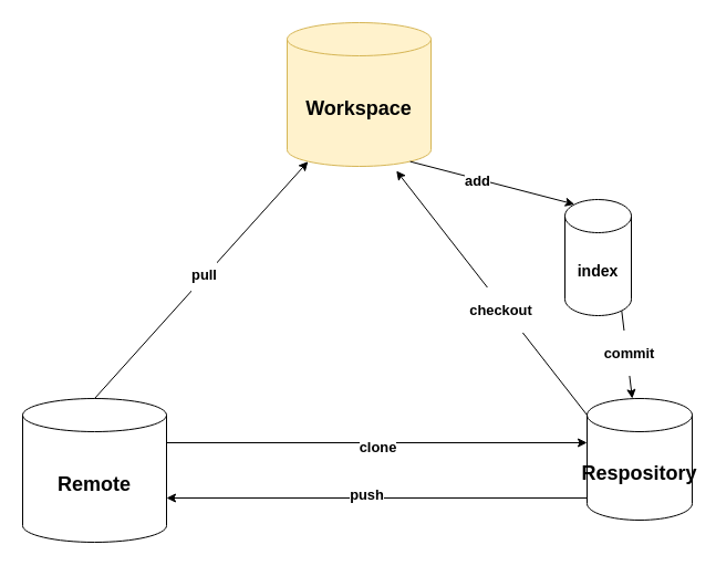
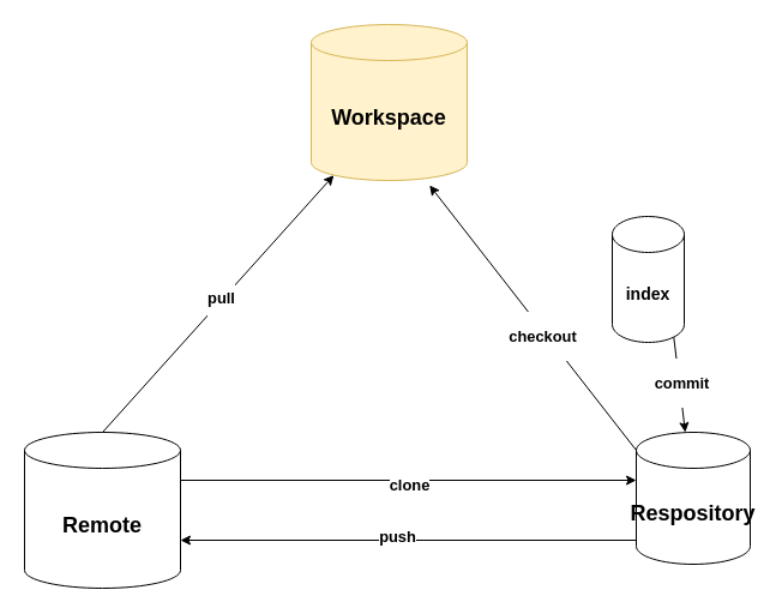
  <mxCell id="0" />
  <mxCell id="1" parent="0" />
  <mxCell id="2" value="&lt;h2 style=&quot;line-height: 130%;&quot;&gt;Workspace&lt;/h2&gt;" style="shape=cylinder3;whiteSpace=wrap;html=1;boundedLbl=1;backgroundOutline=1;size=15;fillColor=#fff2cc;strokeColor=#d6b656;" vertex="1" parent="1"><mxGeometry x="259" y="20" width="130" height="130" as="geometry" /></mxCell>
  <mxCell id="3" value="&lt;h2 style=&quot;line-height: 130%;&quot;&gt;Remote&lt;/h2&gt;" style="shape=cylinder3;whiteSpace=wrap;html=1;boundedLbl=1;backgroundOutline=1;size=15;" vertex="1" parent="1"><mxGeometry x="20" y="360" width="130" height="130" as="geometry" /></mxCell>
  <mxCell id="4" value="&lt;h2 style=&quot;line-height: 130%;&quot;&gt;Respository&lt;/h2&gt;" style="shape=cylinder3;whiteSpace=wrap;html=1;boundedLbl=1;backgroundOutline=1;size=15;" vertex="1" parent="1"><mxGeometry x="530" y="360" width="95" height="110" as="geometry" /></mxCell>
- <mxCell id="5" value="" style="endArrow=classic;html=1;rounded=0;exitX=0.855;exitY=1;exitDx=0;exitDy=-4.35;exitPerimeter=0;entryX=0.145;entryY=0;entryDx=0;entryDy=4.35;entryPerimeter=0;" edge="1" parent="1" source="2" target="7"><mxGeometry width="50" height="50" relative="1" as="geometry"><mxPoint x="360" y="60" as="sourcePoint" /><mxPoint x="460" y="210" as="targetPoint" /></mxGeometry></mxCell>
- <mxCell id="6" value="&lt;h3&gt;add&lt;/h3&gt;" style="edgeLabel;html=1;align=center;verticalAlign=middle;resizable=0;points=[];" vertex="1" connectable="0" parent="5"><mxGeometry x="-0.173" y="-1" relative="1" as="geometry"><mxPoint as="offset" /></mxGeometry></mxCell>
  <mxCell id="7" value="&lt;h3&gt;index&lt;/h3&gt;" style="shape=cylinder3;whiteSpace=wrap;html=1;boundedLbl=1;backgroundOutline=1;size=15;" vertex="1" parent="1"><mxGeometry x="510" y="180" width="60" height="105" as="geometry" /></mxCell>
  <mxCell id="8" value="" style="endArrow=classic;html=1;rounded=0;exitX=0.855;exitY=1;exitDx=0;exitDy=-4.35;exitPerimeter=0;" edge="1" parent="1" source="7" target="4"><mxGeometry width="50" height="50" relative="1" as="geometry"><mxPoint x="360" y="360" as="sourcePoint" /><mxPoint x="410" y="310" as="targetPoint" /></mxGeometry></mxCell>
  <mxCell id="9" value="&lt;h3&gt;commit&lt;/h3&gt;" style="edgeLabel;html=1;align=center;verticalAlign=middle;resizable=0;points=[];" vertex="1" connectable="0" parent="8"><mxGeometry x="-0.052" y="2" relative="1" as="geometry"><mxPoint as="offset" /></mxGeometry></mxCell>
  <mxCell id="10" value="" style="endArrow=classic;html=1;rounded=0;exitX=0;exitY=0;exitDx=0;exitDy=15;exitPerimeter=0;entryX=0.759;entryY=1.031;entryDx=0;entryDy=0;entryPerimeter=0;" edge="1" parent="1" source="4" target="2"><mxGeometry width="50" height="50" relative="1" as="geometry"><mxPoint x="360" y="360" as="sourcePoint" /><mxPoint x="410" y="310" as="targetPoint" /></mxGeometry></mxCell>
  <mxCell id="11" value="&lt;h3&gt;checkout&lt;/h3&gt;" style="edgeLabel;html=1;align=center;verticalAlign=middle;resizable=0;points=[];" vertex="1" connectable="0" parent="10"><mxGeometry x="-0.124" y="3" relative="1" as="geometry"><mxPoint as="offset" /></mxGeometry></mxCell>
  <mxCell id="12" value="" style="endArrow=classic;html=1;rounded=0;exitX=1;exitY=0;exitDx=0;exitDy=40;exitPerimeter=0;entryX=0;entryY=0;entryDx=0;entryDy=40;entryPerimeter=0;" edge="1" parent="1" source="3" target="4"><mxGeometry width="50" height="50" relative="1" as="geometry"><mxPoint x="360" y="360" as="sourcePoint" /><mxPoint x="410" y="310" as="targetPoint" /></mxGeometry></mxCell>
  <mxCell id="13" value="&lt;h3&gt;clone&lt;/h3&gt;" style="edgeLabel;html=1;align=center;verticalAlign=middle;resizable=0;points=[];" vertex="1" connectable="0" parent="12"><mxGeometry x="0.06" y="-3" relative="1" as="geometry"><mxPoint x="-11" as="offset" /></mxGeometry></mxCell>
  <mxCell id="14" value="" style="endArrow=classic;html=1;rounded=0;exitX=0.5;exitY=0;exitDx=0;exitDy=0;exitPerimeter=0;entryX=0.145;entryY=1;entryDx=0;entryDy=-4.35;entryPerimeter=0;" edge="1" parent="1" source="3" target="2"><mxGeometry width="50" height="50" relative="1" as="geometry"><mxPoint x="360" y="360" as="sourcePoint" /><mxPoint x="410" y="310" as="targetPoint" /></mxGeometry></mxCell>
  <mxCell id="15" value="&lt;h3&gt;pull&lt;/h3&gt;" style="edgeLabel;html=1;align=center;verticalAlign=middle;resizable=0;points=[];" vertex="1" connectable="0" parent="14"><mxGeometry x="0.043" y="2" relative="1" as="geometry"><mxPoint as="offset" /></mxGeometry></mxCell>
  <mxCell id="16" value="" style="endArrow=classic;html=1;rounded=0;exitX=0;exitY=0;exitDx=0;exitDy=90;exitPerimeter=0;entryX=1;entryY=0;entryDx=0;entryDy=90;entryPerimeter=0;" edge="1" parent="1" source="4" target="3"><mxGeometry width="50" height="50" relative="1" as="geometry"><mxPoint x="360" y="360" as="sourcePoint" /><mxPoint x="410" y="310" as="targetPoint" /></mxGeometry></mxCell>
  <mxCell id="17" value="&lt;h3&gt;push&lt;/h3&gt;" style="edgeLabel;html=1;align=center;verticalAlign=middle;resizable=0;points=[];" vertex="1" connectable="0" parent="16"><mxGeometry x="0.051" y="-4" relative="1" as="geometry"><mxPoint as="offset" /></mxGeometry></mxCell>
